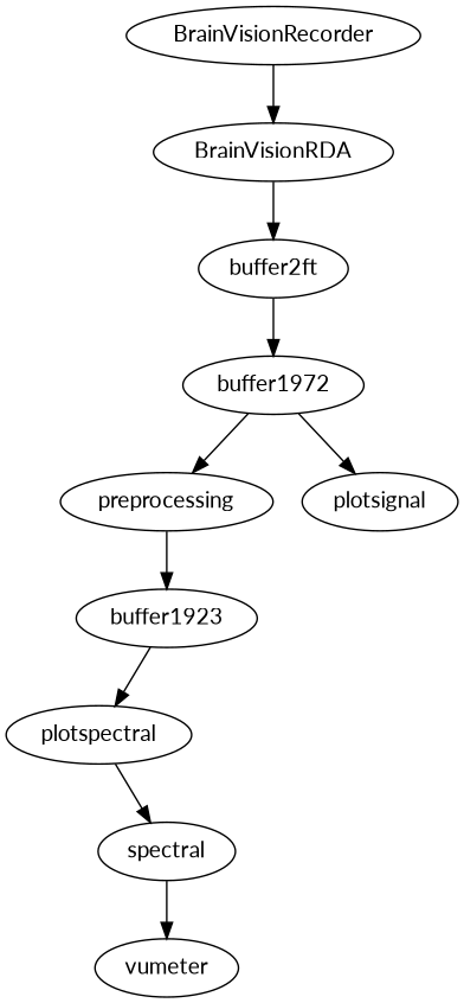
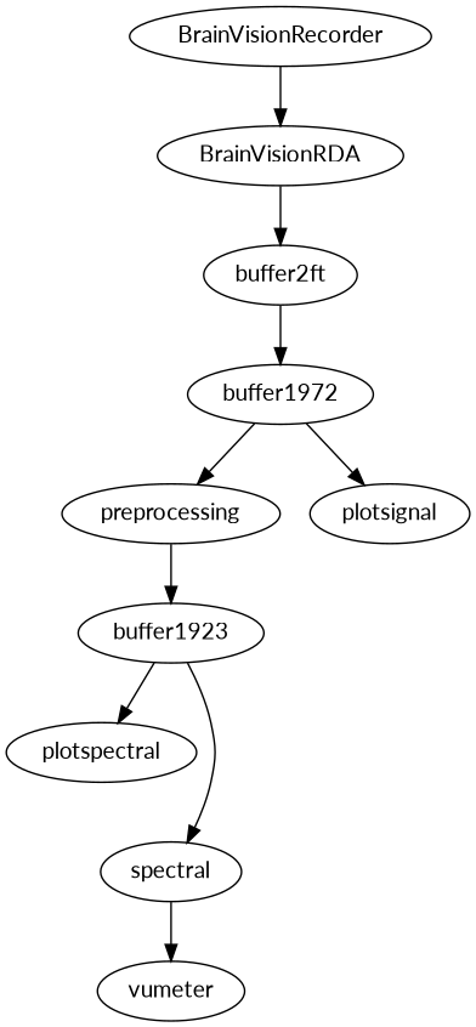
  digraph {
    fontname=Lato
    node [fontname=Lato]
    edge [fontname=Lato]
    BrainVisionRecorder
    BrainVisionRDA
    n3 [label=buffer2ft]
    buffer1972
    preprocessing
    plotsignal
    n7 [label=buffer1923]
    plotspectral
    spectral
    vumeter
    BrainVisionRecorder -> BrainVisionRDA
    BrainVisionRDA -> n3
    n3 -> buffer1972
    buffer1972 -> preprocessing
    buffer1972 -> plotsignal
    preprocessing -> n7
    n7 -> plotspectral
-   plotspectral -> spectral
+   n7 -> spectral
    spectral -> vumeter
  }
